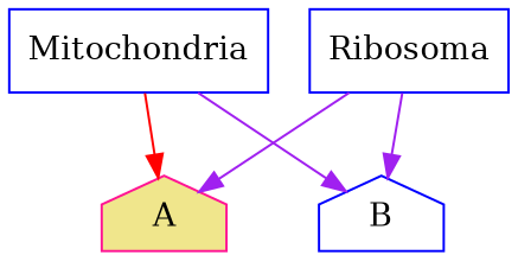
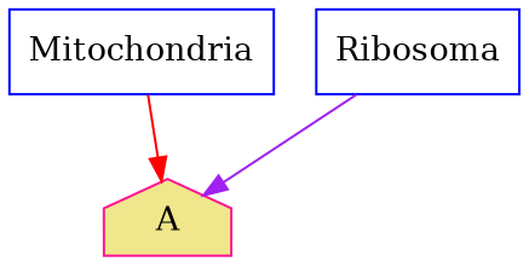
  strict digraph {
    node [color=blue fillcolor=white shape=box style=filled]
    edge [color=purple]
    Mitochondria
    A [color=deeppink fillcolor=khaki shape=house]
-   B [shape=house]
    Ribosoma
    Mitochondria -> A [color=red]
-   Mitochondria -> B
    Ribosoma -> A
-   Ribosoma -> B
  }
